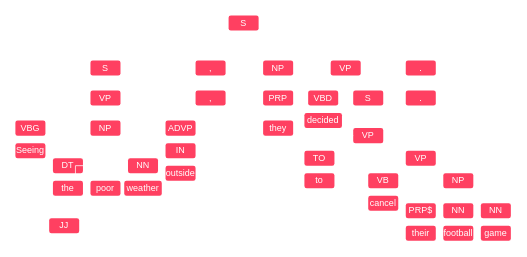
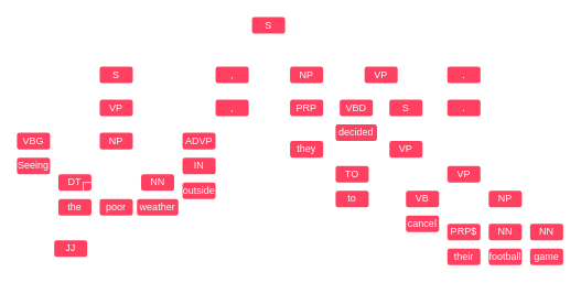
  <mxCell id="0" />
  <mxCell id="1" parent="0" />
  <mxCell id="2" style="edgeStyle=orthogonalEdgeStyle;rounded=0;orthogonalLoop=1;jettySize=auto;html=1;exitX=0;exitY=0.5;exitDx=0;exitDy=0;entryX=0.5;entryY=0;entryDx=0;entryDy=0;endArrow=none;endFill=0;fillColor=#FFFFFF;strokeColor=#FFFFFF;" parent="1" source="7" target="9" edge="1"><mxGeometry relative="1" as="geometry" /></mxCell>
  <mxCell id="3" style="edgeStyle=orthogonalEdgeStyle;rounded=0;orthogonalLoop=1;jettySize=auto;html=1;exitX=1;exitY=0.75;exitDx=0;exitDy=0;entryX=0.5;entryY=0;entryDx=0;entryDy=0;endArrow=none;endFill=0;strokeColor=#FFFFFF;" parent="1" source="7" target="16" edge="1"><mxGeometry relative="1" as="geometry"><Array as="points"><mxPoint x="460" y="35" /></Array></mxGeometry></mxCell>
  <mxCell id="4" style="edgeStyle=orthogonalEdgeStyle;rounded=0;orthogonalLoop=1;jettySize=auto;html=1;exitX=0.25;exitY=1;exitDx=0;exitDy=0;entryX=0.5;entryY=0;entryDx=0;entryDy=0;endArrow=none;endFill=0;strokeColor=#FFFFFF;" parent="1" source="7" target="11" edge="1"><mxGeometry relative="1" as="geometry" /></mxCell>
  <mxCell id="5" style="edgeStyle=orthogonalEdgeStyle;rounded=0;orthogonalLoop=1;jettySize=auto;html=1;exitX=0.75;exitY=1;exitDx=0;exitDy=0;entryX=0.5;entryY=0;entryDx=0;entryDy=0;endArrow=none;endFill=0;strokeColor=#FFFFFF;" parent="1" source="7" target="13" edge="1"><mxGeometry relative="1" as="geometry" /></mxCell>
  <mxCell id="6" style="edgeStyle=orthogonalEdgeStyle;rounded=0;orthogonalLoop=1;jettySize=auto;html=1;exitX=1;exitY=0.25;exitDx=0;exitDy=0;entryX=0.5;entryY=0;entryDx=0;entryDy=0;endArrow=none;endFill=0;strokeColor=#FFFFFF;" parent="1" source="7" target="18" edge="1"><mxGeometry relative="1" as="geometry" /></mxCell>
  <mxCell id="7" value="&lt;font color=&quot;#ffffff&quot;&gt;S&lt;/font&gt;" style="text;html=1;strokeColor=none;fillColor=#FF4061;align=center;verticalAlign=middle;whiteSpace=wrap;rounded=1;glass=0;" parent="1" vertex="1"><mxGeometry x="304" y="20" width="40" height="20" as="geometry" /></mxCell>
  <mxCell id="8" style="edgeStyle=orthogonalEdgeStyle;rounded=0;orthogonalLoop=1;jettySize=auto;html=1;exitX=0.5;exitY=1;exitDx=0;exitDy=0;entryX=0.5;entryY=0;entryDx=0;entryDy=0;endArrow=none;endFill=0;strokeColor=#FFFFFF;" parent="1" source="9" target="22" edge="1"><mxGeometry relative="1" as="geometry" /></mxCell>
  <mxCell id="9" value="&lt;font color=&quot;#ffffff&quot;&gt;S&lt;/font&gt;" style="text;html=1;strokeColor=none;fillColor=#FF4061;align=center;verticalAlign=middle;whiteSpace=wrap;rounded=1;glass=0;" parent="1" vertex="1"><mxGeometry x="120" y="80" width="40" height="20" as="geometry" /></mxCell>
  <mxCell id="10" style="edgeStyle=orthogonalEdgeStyle;rounded=0;orthogonalLoop=1;jettySize=auto;html=1;exitX=0.5;exitY=1;exitDx=0;exitDy=0;entryX=0.5;entryY=0;entryDx=0;entryDy=0;endArrow=none;endFill=0;strokeColor=#FFFFFF;" parent="1" source="11" target="44" edge="1"><mxGeometry relative="1" as="geometry" /></mxCell>
  <mxCell id="11" value="&lt;font color=&quot;#ffffff&quot;&gt;,&lt;/font&gt;" style="text;html=1;strokeColor=none;fillColor=#FF4061;align=center;verticalAlign=middle;whiteSpace=wrap;rounded=1;glass=0;" parent="1" vertex="1"><mxGeometry x="260" y="80" width="40" height="20" as="geometry" /></mxCell>
  <mxCell id="12" style="edgeStyle=orthogonalEdgeStyle;rounded=0;orthogonalLoop=1;jettySize=auto;html=1;exitX=0.5;exitY=1;exitDx=0;exitDy=0;entryX=0.5;entryY=0;entryDx=0;entryDy=0;endArrow=none;endFill=0;strokeColor=#FFFFFF;" parent="1" source="13" target="46" edge="1"><mxGeometry relative="1" as="geometry" /></mxCell>
  <mxCell id="13" value="&lt;font color=&quot;#ffffff&quot;&gt;NP&lt;/font&gt;" style="text;html=1;strokeColor=none;fillColor=#FF4061;align=center;verticalAlign=middle;whiteSpace=wrap;rounded=1;glass=0;" parent="1" vertex="1"><mxGeometry x="350" y="80" width="40" height="20" as="geometry" /></mxCell>
  <mxCell id="14" style="edgeStyle=orthogonalEdgeStyle;rounded=0;orthogonalLoop=1;jettySize=auto;html=1;exitX=0.25;exitY=1;exitDx=0;exitDy=0;entryX=0.5;entryY=0;entryDx=0;entryDy=0;endArrow=none;endFill=0;strokeColor=#FFFFFF;" parent="1" source="16" target="49" edge="1"><mxGeometry relative="1" as="geometry"><Array as="points"><mxPoint x="450" y="110" /><mxPoint x="430" y="110" /></Array></mxGeometry></mxCell>
  <mxCell id="15" style="edgeStyle=orthogonalEdgeStyle;rounded=0;orthogonalLoop=1;jettySize=auto;html=1;exitX=0.75;exitY=1;exitDx=0;exitDy=0;entryX=0.5;entryY=0;entryDx=0;entryDy=0;endArrow=none;endFill=0;strokeColor=#FFFFFF;" parent="1" source="16" target="51" edge="1"><mxGeometry relative="1" as="geometry"><Array as="points"><mxPoint x="470" y="110" /><mxPoint x="490" y="110" /></Array></mxGeometry></mxCell>
  <mxCell id="16" value="&lt;font color=&quot;#ffffff&quot;&gt;VP&lt;/font&gt;" style="text;html=1;strokeColor=none;fillColor=#FF4061;align=center;verticalAlign=middle;whiteSpace=wrap;rounded=1;glass=0;" parent="1" vertex="1"><mxGeometry x="440" y="80" width="40" height="20" as="geometry" /></mxCell>
  <mxCell id="17" style="edgeStyle=orthogonalEdgeStyle;rounded=0;orthogonalLoop=1;jettySize=auto;html=1;exitX=0.5;exitY=1;exitDx=0;exitDy=0;entryX=0.5;entryY=0;entryDx=0;entryDy=0;endArrow=none;endFill=0;strokeColor=#FFFFFF;" parent="1" source="18" target="78" edge="1"><mxGeometry relative="1" as="geometry" /></mxCell>
  <mxCell id="18" value="&lt;font color=&quot;#ffffff&quot;&gt;.&lt;/font&gt;" style="text;html=1;strokeColor=none;fillColor=#FF4061;align=center;verticalAlign=middle;whiteSpace=wrap;rounded=1;glass=0;" parent="1" vertex="1"><mxGeometry x="540" y="80" width="40" height="20" as="geometry" /></mxCell>
  <mxCell id="19" style="edgeStyle=orthogonalEdgeStyle;rounded=0;orthogonalLoop=1;jettySize=auto;html=1;exitX=0;exitY=0.5;exitDx=0;exitDy=0;entryX=0.5;entryY=0;entryDx=0;entryDy=0;endArrow=none;endFill=0;strokeColor=#FFFFFF;" parent="1" source="22" target="24" edge="1"><mxGeometry relative="1" as="geometry" /></mxCell>
  <mxCell id="20" style="edgeStyle=orthogonalEdgeStyle;rounded=0;orthogonalLoop=1;jettySize=auto;html=1;exitX=1;exitY=0.5;exitDx=0;exitDy=0;entryX=0.5;entryY=0;entryDx=0;entryDy=0;endArrow=none;endFill=0;strokeColor=#FFFFFF;" parent="1" source="22" target="30" edge="1"><mxGeometry relative="1" as="geometry" /></mxCell>
  <mxCell id="21" style="edgeStyle=orthogonalEdgeStyle;rounded=0;orthogonalLoop=1;jettySize=auto;html=1;exitX=0.5;exitY=1;exitDx=0;exitDy=0;entryX=0.5;entryY=0;entryDx=0;entryDy=0;endArrow=none;endFill=0;strokeColor=#FFFFFF;" parent="1" source="22" target="28" edge="1"><mxGeometry relative="1" as="geometry" /></mxCell>
  <mxCell id="22" value="&lt;font color=&quot;#ffffff&quot;&gt;VP&lt;/font&gt;" style="text;html=1;strokeColor=none;fillColor=#FF4061;align=center;verticalAlign=middle;whiteSpace=wrap;rounded=1;glass=0;" parent="1" vertex="1"><mxGeometry x="120" y="120" width="40" height="20" as="geometry" /></mxCell>
  <mxCell id="23" style="edgeStyle=orthogonalEdgeStyle;rounded=0;orthogonalLoop=1;jettySize=auto;html=1;exitX=0.5;exitY=1;exitDx=0;exitDy=0;entryX=0.5;entryY=0;entryDx=0;entryDy=0;endArrow=none;endFill=0;strokeColor=#FFFFFF;" parent="1" source="24" target="40" edge="1"><mxGeometry relative="1" as="geometry" /></mxCell>
  <mxCell id="24" value="&lt;font color=&quot;#ffffff&quot;&gt;VBG&lt;/font&gt;" style="text;html=1;strokeColor=none;fillColor=#FF4061;align=center;verticalAlign=middle;whiteSpace=wrap;rounded=1;" parent="1" vertex="1"><mxGeometry x="20" y="160" width="40" height="20" as="geometry" /></mxCell>
  <mxCell id="25" style="edgeStyle=orthogonalEdgeStyle;rounded=0;orthogonalLoop=1;jettySize=auto;html=1;exitX=0;exitY=0.5;exitDx=0;exitDy=0;entryX=0.5;entryY=0;entryDx=0;entryDy=0;endArrow=none;endFill=0;strokeColor=#FFFFFF;" parent="1" source="28" target="32" edge="1"><mxGeometry relative="1" as="geometry" /></mxCell>
  <mxCell id="26" style="edgeStyle=orthogonalEdgeStyle;rounded=0;orthogonalLoop=1;jettySize=auto;html=1;exitX=0.5;exitY=1;exitDx=0;exitDy=0;entryX=0.5;entryY=0;entryDx=0;entryDy=0;endArrow=none;endFill=0;strokeColor=#FFFFFF;" parent="1" source="28" target="34" edge="1"><mxGeometry relative="1" as="geometry" /></mxCell>
  <mxCell id="27" style="edgeStyle=orthogonalEdgeStyle;rounded=0;orthogonalLoop=1;jettySize=auto;html=1;exitX=1;exitY=0.5;exitDx=0;exitDy=0;entryX=0.5;entryY=0;entryDx=0;entryDy=0;endArrow=none;endFill=0;strokeColor=#FFFFFF;" parent="1" source="28" target="36" edge="1"><mxGeometry relative="1" as="geometry" /></mxCell>
  <mxCell id="28" value="&lt;font color=&quot;#ffffff&quot;&gt;NP&lt;/font&gt;" style="text;html=1;strokeColor=none;fillColor=#FF4061;align=center;verticalAlign=middle;whiteSpace=wrap;rounded=1;glass=0;" parent="1" vertex="1"><mxGeometry x="120" y="160" width="40" height="20" as="geometry" /></mxCell>
  <mxCell id="29" style="edgeStyle=orthogonalEdgeStyle;rounded=0;orthogonalLoop=1;jettySize=auto;html=1;exitX=0.5;exitY=1;exitDx=0;exitDy=0;entryX=0.5;entryY=0;entryDx=0;entryDy=0;endArrow=none;endFill=0;strokeColor=#FFFFFF;" parent="1" source="30" target="42" edge="1"><mxGeometry relative="1" as="geometry" /></mxCell>
  <mxCell id="30" value="&lt;font color=&quot;#ffffff&quot;&gt;ADVP&lt;/font&gt;" style="text;html=1;strokeColor=none;fillColor=#FF4061;align=center;verticalAlign=middle;whiteSpace=wrap;rounded=1;glass=0;" parent="1" vertex="1"><mxGeometry x="220" y="160" width="40" height="20" as="geometry" /></mxCell>
  <mxCell id="31" style="edgeStyle=orthogonalEdgeStyle;rounded=0;orthogonalLoop=1;jettySize=auto;html=1;exitX=0.5;exitY=1;exitDx=0;exitDy=0;entryX=0.5;entryY=0;entryDx=0;entryDy=0;endArrow=none;endFill=0;strokeColor=#FFFFFF;" parent="1" source="32" target="37" edge="1"><mxGeometry relative="1" as="geometry" /></mxCell>
  <mxCell id="32" value="&lt;font color=&quot;#ffffff&quot;&gt;DT&lt;/font&gt;" style="text;html=1;strokeColor=none;fillColor=#FF4061;align=center;verticalAlign=middle;whiteSpace=wrap;rounded=1;glass=0;" parent="1" vertex="1"><mxGeometry x="70" y="210" width="40" height="20" as="geometry" /></mxCell>
  <mxCell id="33" style="edgeStyle=orthogonalEdgeStyle;rounded=0;orthogonalLoop=1;jettySize=auto;html=1;exitX=0.5;exitY=1;exitDx=0;exitDy=0;entryX=0.5;entryY=0;entryDx=0;entryDy=0;endArrow=none;endFill=0;strokeColor=#FFFFFF;" parent="1" source="34" target="38" edge="1"><mxGeometry relative="1" as="geometry" /></mxCell>
  <mxCell id="34" value="&lt;font color=&quot;#ffffff&quot;&gt;JJ&lt;/font&gt;" style="text;html=1;strokeColor=none;fillColor=#FF4061;align=center;verticalAlign=middle;whiteSpace=wrap;rounded=1;glass=0;" parent="1" vertex="1"><mxGeometry x="65" y="290" width="40" height="20" as="geometry" /></mxCell>
  <mxCell id="35" style="edgeStyle=orthogonalEdgeStyle;rounded=0;orthogonalLoop=1;jettySize=auto;html=1;exitX=0.5;exitY=1;exitDx=0;exitDy=0;entryX=0.5;entryY=0;entryDx=0;entryDy=0;endArrow=none;endFill=0;strokeColor=#FFFFFF;" parent="1" source="36" target="39" edge="1"><mxGeometry relative="1" as="geometry" /></mxCell>
  <mxCell id="36" value="&lt;font color=&quot;#ffffff&quot;&gt;NN&lt;/font&gt;" style="text;html=1;strokeColor=none;fillColor=#FF4061;align=center;verticalAlign=middle;whiteSpace=wrap;rounded=1;glass=0;" parent="1" vertex="1"><mxGeometry x="170" y="210" width="40" height="20" as="geometry" /></mxCell>
  <mxCell id="37" value="&lt;font color=&quot;#ffffff&quot;&gt;the&lt;/font&gt;" style="text;html=1;strokeColor=none;fillColor=#FF4061;align=center;verticalAlign=middle;whiteSpace=wrap;rounded=1;fontColor=#333333;glass=0;" parent="1" vertex="1"><mxGeometry x="70" y="240" width="40" height="20" as="geometry" /></mxCell>
  <mxCell id="38" value="&lt;font color=&quot;#ffffff&quot;&gt;poor&lt;/font&gt;" style="text;html=1;strokeColor=none;fillColor=#FF4061;align=center;verticalAlign=middle;whiteSpace=wrap;rounded=1;fontColor=#333333;glass=0;" parent="1" vertex="1"><mxGeometry x="120" y="240" width="40" height="20" as="geometry" /></mxCell>
  <mxCell id="39" value="&lt;font color=&quot;#ffffff&quot;&gt;weather&lt;/font&gt;" style="text;html=1;strokeColor=none;fillColor=#FF4061;align=center;verticalAlign=middle;whiteSpace=wrap;rounded=1;fontColor=#333333;glass=0;" parent="1" vertex="1"><mxGeometry x="165" y="240" width="50" height="20" as="geometry" /></mxCell>
  <mxCell id="40" value="&lt;font color=&quot;#ffffff&quot;&gt;Seeing&lt;/font&gt;" style="text;html=1;strokeColor=none;fillColor=#FF4061;align=center;verticalAlign=middle;whiteSpace=wrap;rounded=1;fontColor=#333333;glass=0;" parent="1" vertex="1"><mxGeometry x="20" y="190" width="40" height="20" as="geometry" /></mxCell>
  <mxCell id="41" style="edgeStyle=orthogonalEdgeStyle;rounded=0;orthogonalLoop=1;jettySize=auto;html=1;exitX=0.5;exitY=1;exitDx=0;exitDy=0;entryX=0.5;entryY=0;entryDx=0;entryDy=0;endArrow=none;endFill=0;strokeColor=#FFFFFF;" parent="1" source="42" target="43" edge="1"><mxGeometry relative="1" as="geometry" /></mxCell>
  <mxCell id="42" value="&lt;font color=&quot;#ffffff&quot;&gt;IN&lt;/font&gt;" style="text;html=1;strokeColor=none;fillColor=#FF4061;align=center;verticalAlign=middle;whiteSpace=wrap;rounded=1;glass=0;" parent="1" vertex="1"><mxGeometry x="220" y="190" width="40" height="20" as="geometry" /></mxCell>
  <mxCell id="43" value="&lt;font color=&quot;#ffffff&quot;&gt;outside&lt;/font&gt;" style="text;html=1;strokeColor=none;fillColor=#FF4061;align=center;verticalAlign=middle;whiteSpace=wrap;rounded=1;fontColor=#333333;glass=0;" parent="1" vertex="1"><mxGeometry x="220" y="220" width="40" height="20" as="geometry" /></mxCell>
  <mxCell id="44" value="&lt;font color=&quot;#ffffff&quot;&gt;,&lt;/font&gt;" style="text;html=1;align=center;verticalAlign=middle;whiteSpace=wrap;rounded=1;fillColor=#FF4061;strokeColor=none;fontColor=#333333;glass=0;" parent="1" vertex="1"><mxGeometry x="260" y="120" width="40" height="20" as="geometry" /></mxCell>
  <mxCell id="45" style="edgeStyle=orthogonalEdgeStyle;rounded=0;orthogonalLoop=1;jettySize=auto;html=1;exitX=0.5;exitY=1;exitDx=0;exitDy=0;entryX=0.5;entryY=0;entryDx=0;entryDy=0;endArrow=none;endFill=0;strokeColor=#FFFFFF;" parent="1" source="46" target="47" edge="1"><mxGeometry relative="1" as="geometry" /></mxCell>
  <mxCell id="46" value="&lt;font color=&quot;#ffffff&quot;&gt;PRP&lt;/font&gt;" style="text;html=1;strokeColor=none;fillColor=#FF4061;align=center;verticalAlign=middle;whiteSpace=wrap;rounded=1;glass=0;" parent="1" vertex="1"><mxGeometry x="350" y="120" width="40" height="20" as="geometry" /></mxCell>
- <mxCell id="47" value="&lt;font color=&quot;#ffffff&quot;&gt;they&lt;/font&gt;" style="text;html=1;strokeColor=none;fillColor=#FF4061;align=center;verticalAlign=middle;whiteSpace=wrap;rounded=1;fontColor=#333333;glass=0;" parent="1" vertex="1"><mxGeometry x="350" y="160" width="40" height="20" as="geometry" /></mxCell>
+ <mxCell id="47" value="&lt;font color=&quot;#ffffff&quot;&gt;they&lt;/font&gt;" style="text;html=1;strokeColor=none;fillColor=#FF4061;align=center;verticalAlign=middle;whiteSpace=wrap;rounded=1;fontColor=#333333;glass=0;" parent="1" vertex="1"><mxGeometry x="350" y="170" width="40" height="20" as="geometry" /></mxCell>
  <mxCell id="48" style="edgeStyle=orthogonalEdgeStyle;rounded=0;orthogonalLoop=1;jettySize=auto;html=1;exitX=0.5;exitY=1;exitDx=0;exitDy=0;entryX=0.5;entryY=0;entryDx=0;entryDy=0;endArrow=none;endFill=0;strokeColor=#FFFFFF;" parent="1" source="49" target="52" edge="1"><mxGeometry relative="1" as="geometry" /></mxCell>
  <mxCell id="49" value="&lt;font color=&quot;#ffffff&quot;&gt;VBD&lt;/font&gt;" style="text;html=1;strokeColor=none;fillColor=#FF4061;align=center;verticalAlign=middle;whiteSpace=wrap;rounded=1;glass=0;" parent="1" vertex="1"><mxGeometry x="410" y="120" width="40" height="20" as="geometry" /></mxCell>
  <mxCell id="50" style="edgeStyle=orthogonalEdgeStyle;rounded=0;orthogonalLoop=1;jettySize=auto;html=1;exitX=0.5;exitY=1;exitDx=0;exitDy=0;entryX=0.5;entryY=0;entryDx=0;entryDy=0;endArrow=none;endFill=0;strokeColor=#FFFFFF;" parent="1" source="51" target="54" edge="1"><mxGeometry relative="1" as="geometry" /></mxCell>
  <mxCell id="51" value="&lt;font color=&quot;#ffffff&quot;&gt;S&lt;/font&gt;" style="text;html=1;strokeColor=none;fillColor=#FF4061;align=center;verticalAlign=middle;whiteSpace=wrap;rounded=1;glass=0;" parent="1" vertex="1"><mxGeometry x="470" y="120" width="40" height="20" as="geometry" /></mxCell>
  <mxCell id="52" value="&lt;font color=&quot;#ffffff&quot;&gt;decided&lt;/font&gt;" style="text;html=1;strokeColor=none;fillColor=#FF4061;align=center;verticalAlign=middle;whiteSpace=wrap;rounded=1;fontColor=#333333;glass=0;" parent="1" vertex="1"><mxGeometry x="405" y="150" width="50" height="20" as="geometry" /></mxCell>
  <mxCell id="53" style="edgeStyle=orthogonalEdgeStyle;rounded=0;orthogonalLoop=1;jettySize=auto;html=1;exitX=1;exitY=0.5;exitDx=0;exitDy=0;entryX=0.5;entryY=0;entryDx=0;entryDy=0;endArrow=none;endFill=0;strokeColor=#FFFFFF;" parent="1" source="54" target="60" edge="1"><mxGeometry relative="1" as="geometry" /></mxCell>
  <mxCell id="54" value="&lt;font color=&quot;#ffffff&quot;&gt;VP&lt;/font&gt;" style="text;html=1;strokeColor=none;fillColor=#FF4061;align=center;verticalAlign=middle;whiteSpace=wrap;rounded=1;glass=0;" parent="1" vertex="1"><mxGeometry x="470" y="170" width="40" height="20" as="geometry" /></mxCell>
  <mxCell id="55" style="edgeStyle=orthogonalEdgeStyle;rounded=0;orthogonalLoop=1;jettySize=auto;html=1;exitX=0.5;exitY=1;exitDx=0;exitDy=0;entryX=0.5;entryY=0;entryDx=0;entryDy=0;endArrow=none;endFill=0;strokeColor=#FFFFFF;" parent="1" source="57" target="61" edge="1"><mxGeometry relative="1" as="geometry" /></mxCell>
  <mxCell id="56" style="edgeStyle=orthogonalEdgeStyle;rounded=0;orthogonalLoop=1;jettySize=auto;html=1;exitX=0.5;exitY=0;exitDx=0;exitDy=0;entryX=0;entryY=0.5;entryDx=0;entryDy=0;endArrow=none;endFill=0;strokeColor=#FFFFFF;" parent="1" source="57" target="54" edge="1"><mxGeometry relative="1" as="geometry" /></mxCell>
  <mxCell id="57" value="&lt;font color=&quot;#ffffff&quot;&gt;TO&lt;/font&gt;" style="text;html=1;strokeColor=none;fillColor=#FF4061;align=center;verticalAlign=middle;whiteSpace=wrap;rounded=1;glass=0;" parent="1" vertex="1"><mxGeometry x="405" y="200" width="40" height="20" as="geometry" /></mxCell>
  <mxCell id="58" style="edgeStyle=orthogonalEdgeStyle;rounded=0;orthogonalLoop=1;jettySize=auto;html=1;exitX=0;exitY=0.5;exitDx=0;exitDy=0;entryX=0.5;entryY=0;entryDx=0;entryDy=0;endArrow=none;endFill=0;strokeColor=#FFFFFF;" parent="1" source="60" target="63" edge="1"><mxGeometry relative="1" as="geometry" /></mxCell>
  <mxCell id="59" style="edgeStyle=orthogonalEdgeStyle;rounded=0;orthogonalLoop=1;jettySize=auto;html=1;exitX=1;exitY=0.5;exitDx=0;exitDy=0;entryX=0.5;entryY=0;entryDx=0;entryDy=0;endArrow=none;endFill=0;strokeColor=#FFFFFF;" parent="1" source="60" target="68" edge="1"><mxGeometry relative="1" as="geometry" /></mxCell>
  <mxCell id="60" value="&lt;font color=&quot;#ffffff&quot;&gt;VP&lt;/font&gt;" style="text;html=1;strokeColor=none;fillColor=#FF4061;align=center;verticalAlign=middle;whiteSpace=wrap;rounded=1;glass=0;" parent="1" vertex="1"><mxGeometry x="540" y="200" width="40" height="20" as="geometry" /></mxCell>
  <mxCell id="61" value="&lt;font color=&quot;#ffffff&quot;&gt;to&lt;/font&gt;" style="text;html=1;strokeColor=none;fillColor=#FF4061;align=center;verticalAlign=middle;whiteSpace=wrap;rounded=1;fontColor=#333333;glass=0;" parent="1" vertex="1"><mxGeometry x="405" y="230" width="40" height="20" as="geometry" /></mxCell>
  <mxCell id="62" style="edgeStyle=orthogonalEdgeStyle;rounded=0;orthogonalLoop=1;jettySize=auto;html=1;exitX=0.5;exitY=1;exitDx=0;exitDy=0;entryX=0.5;entryY=0;entryDx=0;entryDy=0;endArrow=none;endFill=0;strokeColor=#FFFFFF;dashed=1;" parent="1" source="63" target="64" edge="1"><mxGeometry relative="1" as="geometry" /></mxCell>
  <mxCell id="63" value="&lt;font color=&quot;#ffffff&quot;&gt;VB&lt;/font&gt;" style="text;html=1;strokeColor=none;fillColor=#FF4061;align=center;verticalAlign=middle;whiteSpace=wrap;rounded=1;glass=0;" parent="1" vertex="1"><mxGeometry x="490" y="230" width="40" height="20" as="geometry" /></mxCell>
  <mxCell id="64" value="&lt;font color=&quot;#ffffff&quot;&gt;cancel&lt;/font&gt;" style="text;html=1;strokeColor=none;fillColor=#FF4061;align=center;verticalAlign=middle;whiteSpace=wrap;rounded=1;fontColor=#333333;glass=0;" parent="1" vertex="1"><mxGeometry x="490" y="260" width="40" height="20" as="geometry" /></mxCell>
  <mxCell id="65" style="edgeStyle=orthogonalEdgeStyle;rounded=0;orthogonalLoop=1;jettySize=auto;html=1;exitX=0;exitY=0.5;exitDx=0;exitDy=0;entryX=0.5;entryY=0;entryDx=0;entryDy=0;endArrow=none;endFill=0;strokeColor=#FFFFFF;" parent="1" source="68" target="70" edge="1"><mxGeometry relative="1" as="geometry" /></mxCell>
  <mxCell id="66" style="edgeStyle=orthogonalEdgeStyle;rounded=0;orthogonalLoop=1;jettySize=auto;html=1;exitX=1;exitY=0.5;exitDx=0;exitDy=0;entryX=0.5;entryY=0;entryDx=0;entryDy=0;endArrow=none;endFill=0;strokeColor=#FFFFFF;" parent="1" source="68" edge="1"><mxGeometry relative="1" as="geometry"><mxPoint x="660" y="270" as="targetPoint" /></mxGeometry></mxCell>
  <mxCell id="67" style="edgeStyle=orthogonalEdgeStyle;rounded=0;orthogonalLoop=1;jettySize=auto;html=1;exitX=0.5;exitY=1;exitDx=0;exitDy=0;entryX=0.5;entryY=0;entryDx=0;entryDy=0;endArrow=none;endFill=0;strokeColor=#FFFFFF;" parent="1" source="68" target="72" edge="1"><mxGeometry relative="1" as="geometry" /></mxCell>
  <mxCell id="68" value="&lt;font color=&quot;#ffffff&quot;&gt;NP&lt;/font&gt;" style="text;html=1;strokeColor=none;fillColor=#FF4061;align=center;verticalAlign=middle;whiteSpace=wrap;rounded=1;glass=0;" parent="1" vertex="1"><mxGeometry x="590" y="230" width="40" height="20" as="geometry" /></mxCell>
  <mxCell id="69" style="edgeStyle=orthogonalEdgeStyle;rounded=0;orthogonalLoop=1;jettySize=auto;html=1;exitX=0.5;exitY=1;exitDx=0;exitDy=0;entryX=0.5;entryY=0;entryDx=0;entryDy=0;endArrow=none;endFill=0;strokeColor=#FFFFFF;" parent="1" source="70" target="75" edge="1"><mxGeometry relative="1" as="geometry" /></mxCell>
  <mxCell id="70" value="&lt;font color=&quot;#ffffff&quot;&gt;PRP$&lt;/font&gt;" style="text;html=1;strokeColor=none;fillColor=#FF4061;align=center;verticalAlign=middle;whiteSpace=wrap;rounded=1;glass=0;" parent="1" vertex="1"><mxGeometry x="540" y="270" width="40" height="20" as="geometry" /></mxCell>
  <mxCell id="71" style="edgeStyle=orthogonalEdgeStyle;rounded=0;orthogonalLoop=1;jettySize=auto;html=1;exitX=0.5;exitY=1;exitDx=0;exitDy=0;entryX=0.5;entryY=0;entryDx=0;entryDy=0;endArrow=none;endFill=0;strokeColor=#FFFFFF;" parent="1" source="72" target="76" edge="1"><mxGeometry relative="1" as="geometry" /></mxCell>
  <mxCell id="72" value="&lt;font color=&quot;#ffffff&quot;&gt;NN&lt;/font&gt;" style="text;html=1;strokeColor=none;fillColor=#FF4061;align=center;verticalAlign=middle;whiteSpace=wrap;rounded=1;glass=0;" parent="1" vertex="1"><mxGeometry x="590" y="270" width="40" height="20" as="geometry" /></mxCell>
  <mxCell id="73" style="edgeStyle=orthogonalEdgeStyle;rounded=0;orthogonalLoop=1;jettySize=auto;html=1;exitX=0.5;exitY=1;exitDx=0;exitDy=0;entryX=0.5;entryY=0;entryDx=0;entryDy=0;endArrow=none;endFill=0;strokeColor=#FFFFFF;" parent="1" edge="1"><mxGeometry relative="1" as="geometry"><mxPoint x="660" y="290" as="sourcePoint" /><mxPoint x="660" y="300" as="targetPoint" /></mxGeometry></mxCell>
  <mxCell id="74" value="&lt;font color=&quot;#ffffff&quot;&gt;NN&lt;/font&gt;" style="text;html=1;strokeColor=none;fillColor=#FF4061;align=center;verticalAlign=middle;whiteSpace=wrap;rounded=1;glass=0;" parent="1" vertex="1"><mxGeometry x="640" y="270" width="40" height="20" as="geometry" /></mxCell>
  <mxCell id="75" value="&lt;font color=&quot;#ffffff&quot;&gt;their&lt;/font&gt;" style="text;html=1;strokeColor=none;fillColor=#FF4061;align=center;verticalAlign=middle;whiteSpace=wrap;rounded=1;fontColor=#333333;glass=0;" parent="1" vertex="1"><mxGeometry x="540" y="300" width="40" height="20" as="geometry" /></mxCell>
  <mxCell id="76" value="&lt;font color=&quot;#ffffff&quot;&gt;football&lt;/font&gt;" style="text;html=1;strokeColor=none;fillColor=#FF4061;align=center;verticalAlign=middle;whiteSpace=wrap;rounded=1;fontColor=#333333;glass=0;" parent="1" vertex="1"><mxGeometry x="590" y="300" width="40" height="20" as="geometry" /></mxCell>
  <mxCell id="77" value="&lt;font color=&quot;#ffffff&quot;&gt;game&lt;/font&gt;" style="text;html=1;strokeColor=none;fillColor=#FF4061;align=center;verticalAlign=middle;whiteSpace=wrap;rounded=1;fontColor=#333333;glass=0;" parent="1" vertex="1"><mxGeometry x="640" y="300" width="40" height="20" as="geometry" /></mxCell>
  <mxCell id="78" value="&lt;font color=&quot;#ffffff&quot;&gt;.&lt;/font&gt;" style="text;html=1;strokeColor=none;fillColor=#FF4061;align=center;verticalAlign=middle;whiteSpace=wrap;rounded=1;fontColor=#333333;glass=0;" parent="1" vertex="1"><mxGeometry x="540" y="120" width="40" height="20" as="geometry" /></mxCell>
